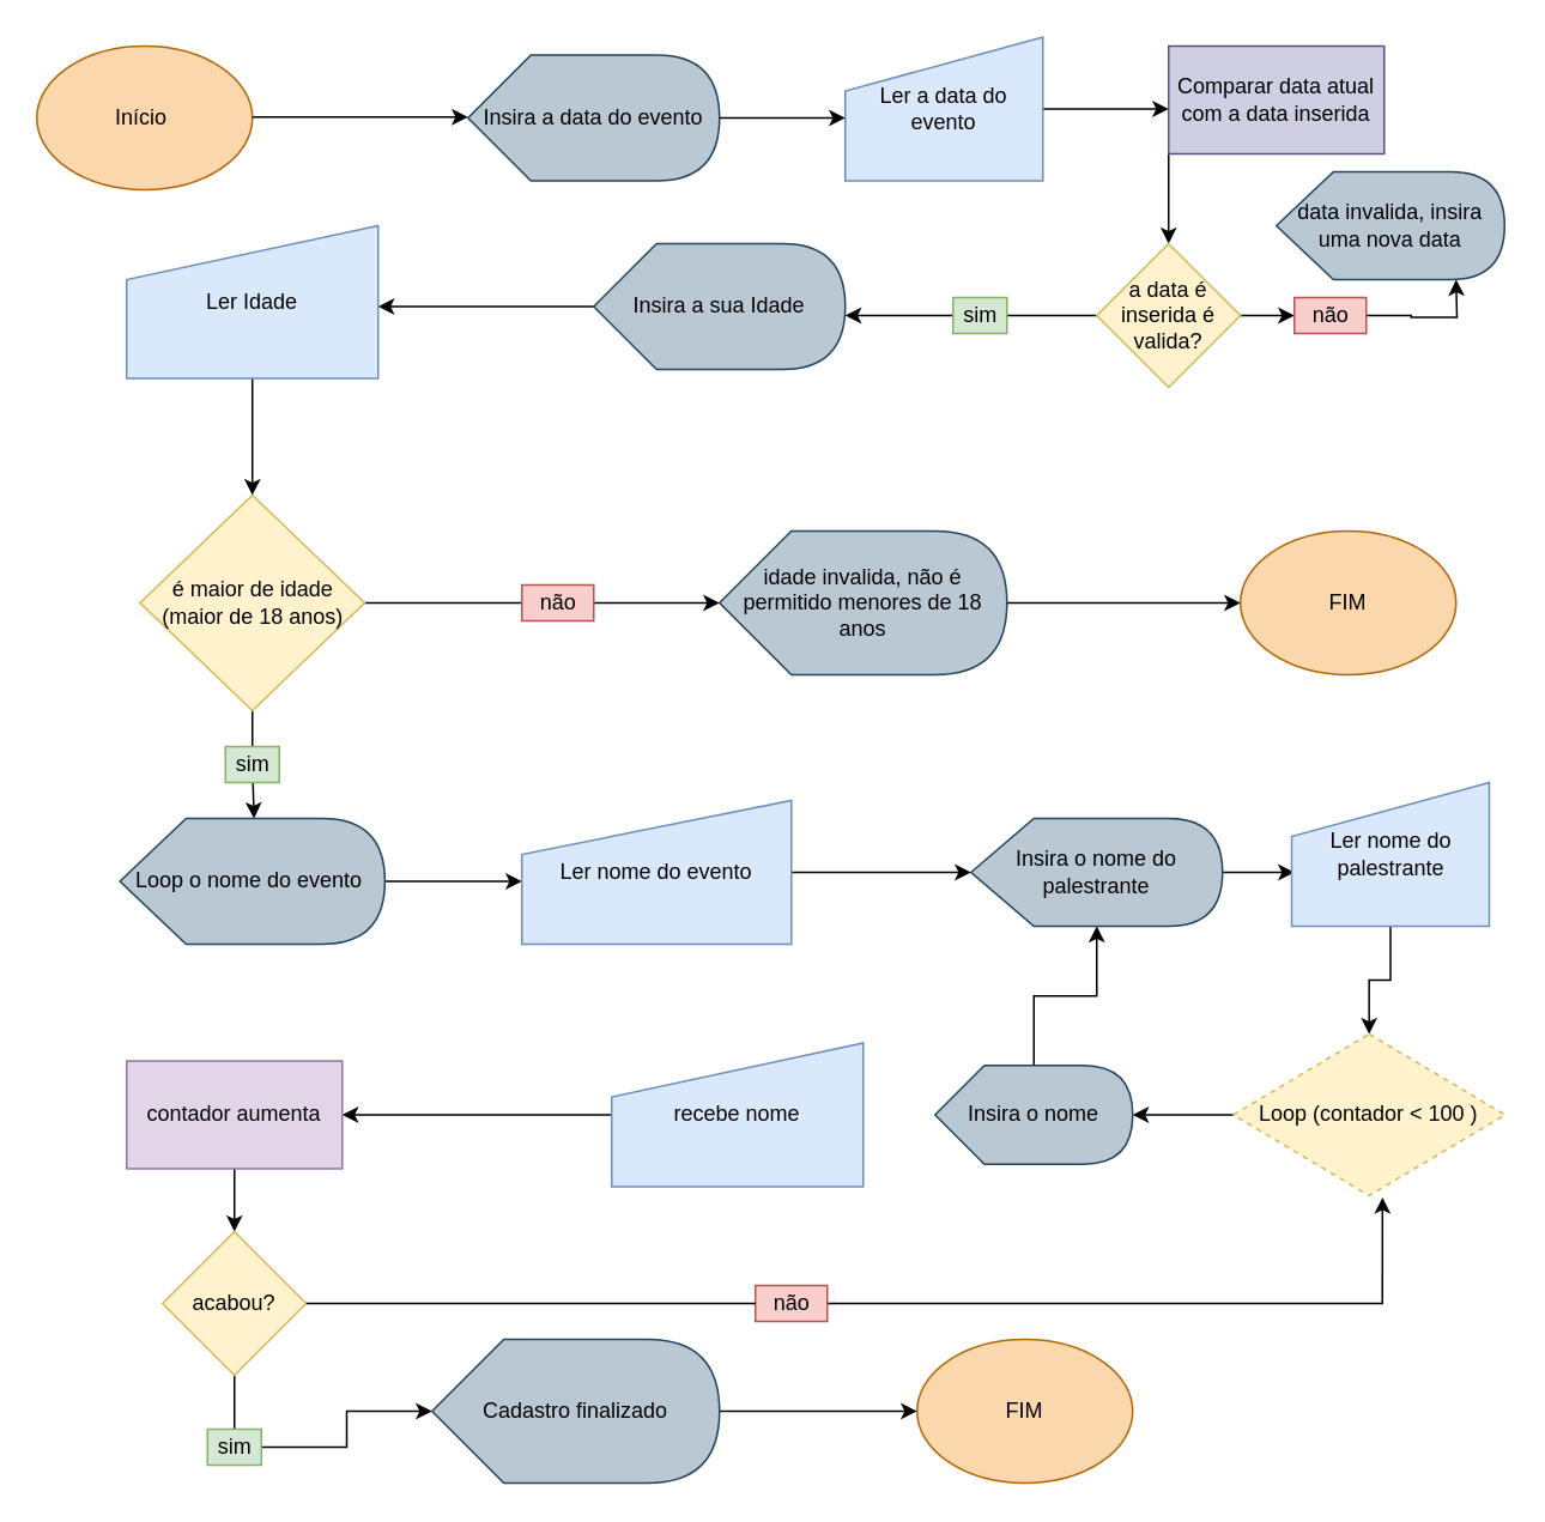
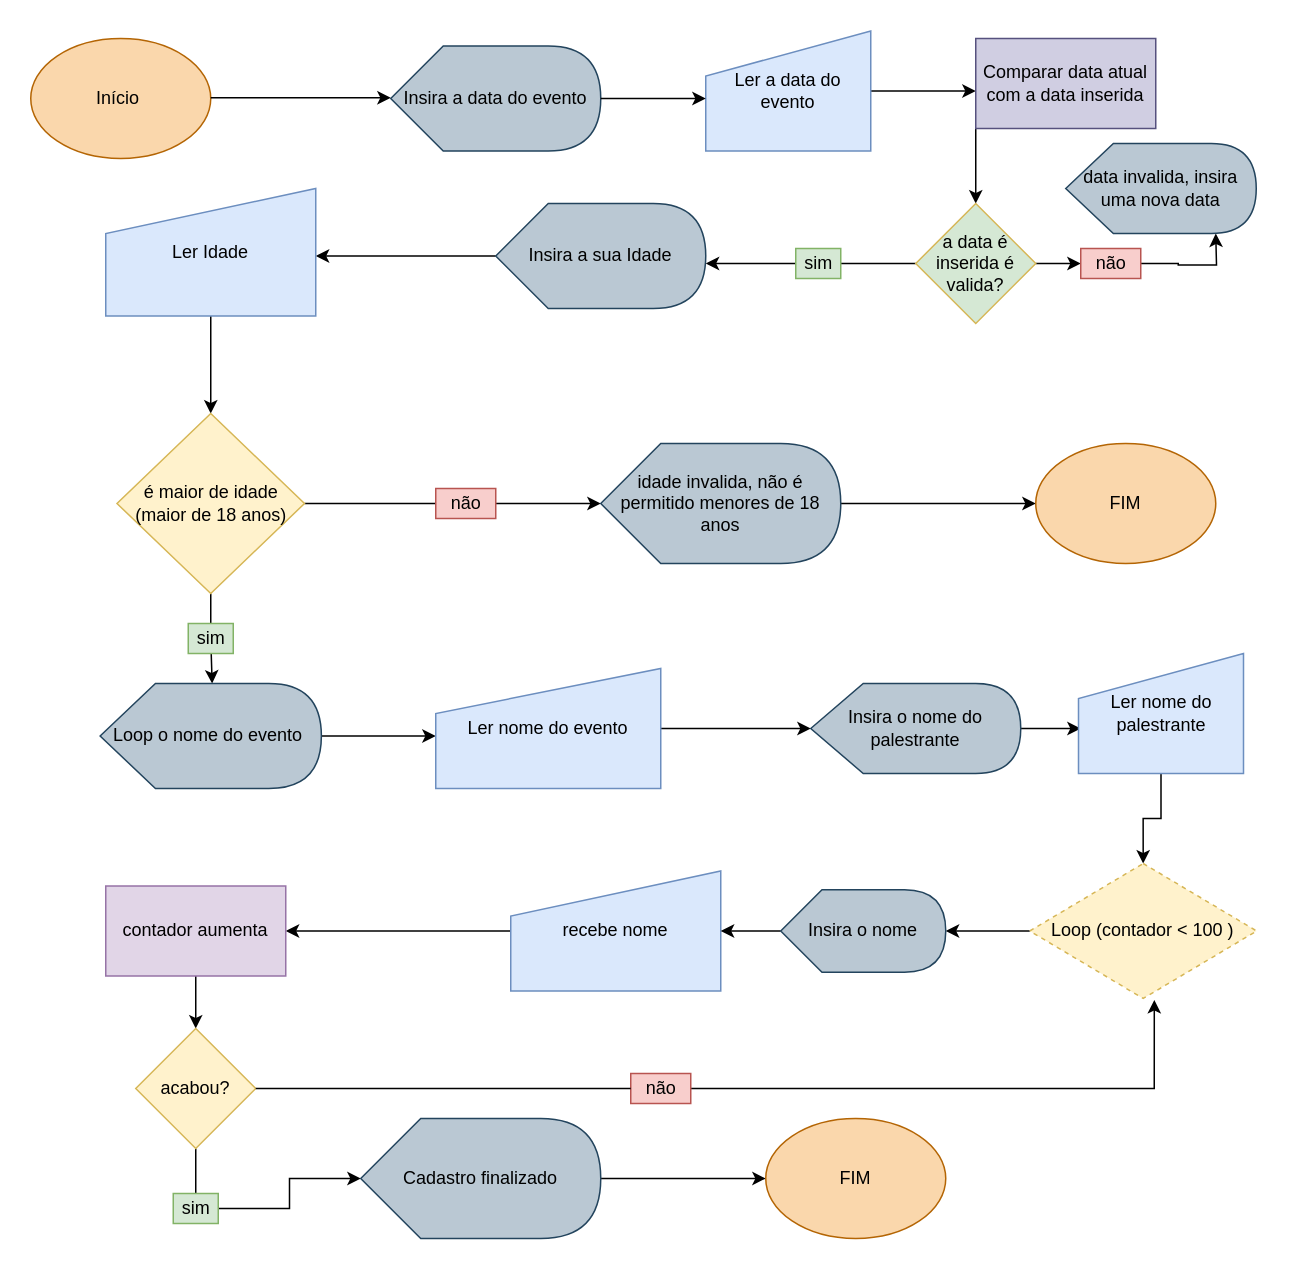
  <mxCell id="0" />
  <mxCell id="1" parent="0" />
  <mxCell id="2" value="Início&amp;nbsp;" style="ellipse;whiteSpace=wrap;html=1;fillColor=#fad7ac;strokeColor=#b46504;" vertex="1" parent="1"><mxGeometry x="20" y="25" width="120" height="80" as="geometry" /></mxCell>
  <mxCell id="3" value="" style="endArrow=classic;html=1;rounded=0;" edge="1" parent="1"><mxGeometry width="50" height="50" relative="1" as="geometry"><mxPoint x="140" y="64.5" as="sourcePoint" /><mxPoint x="260" y="64.5" as="targetPoint" /><Array as="points"><mxPoint x="140" y="64.5" /></Array></mxGeometry></mxCell>
  <mxCell id="4" value="Insira a data do evento" style="shape=display;whiteSpace=wrap;html=1;fillColor=#bac8d3;strokeColor=#23445d;" vertex="1" parent="1"><mxGeometry x="260" y="30" width="140" height="70" as="geometry" /></mxCell>
  <mxCell id="5" style="edgeStyle=orthogonalEdgeStyle;rounded=0;orthogonalLoop=1;jettySize=auto;html=1;exitX=1;exitY=0.5;exitDx=0;exitDy=0;" edge="1" parent="1" source="6"><mxGeometry relative="1" as="geometry"><mxPoint x="650" y="60" as="targetPoint" /></mxGeometry></mxCell>
  <mxCell id="6" value="Ler a data do evento" style="shape=manualInput;whiteSpace=wrap;html=1;fillColor=#dae8fc;strokeColor=#6c8ebf;" vertex="1" parent="1"><mxGeometry x="470" y="20" width="110" height="80" as="geometry" /></mxCell>
  <mxCell id="7" value="" style="endArrow=classic;html=1;rounded=0;" edge="1" parent="1" source="4"><mxGeometry width="50" height="50" relative="1" as="geometry"><mxPoint x="410" y="95" as="sourcePoint" /><mxPoint x="470" y="65" as="targetPoint" /></mxGeometry></mxCell>
  <mxCell id="8" style="edgeStyle=orthogonalEdgeStyle;rounded=0;orthogonalLoop=1;jettySize=auto;html=1;exitX=0;exitY=1;exitDx=0;exitDy=0;" edge="1" parent="1" source="9"><mxGeometry relative="1" as="geometry"><mxPoint x="650" y="135" as="targetPoint" /></mxGeometry></mxCell>
  <mxCell id="9" value="Comparar data atual com a data inserida" style="rounded=0;whiteSpace=wrap;html=1;fillColor=#d0cee2;strokeColor=#56517e;" vertex="1" parent="1"><mxGeometry x="650" y="25" width="120" height="60" as="geometry" /></mxCell>
  <mxCell id="10" style="edgeStyle=orthogonalEdgeStyle;rounded=0;orthogonalLoop=1;jettySize=auto;html=1;exitX=0;exitY=0.5;exitDx=0;exitDy=0;" edge="1" parent="1" source="12"><mxGeometry relative="1" as="geometry"><mxPoint x="470" y="175" as="targetPoint" /><Array as="points"><mxPoint x="480" y="175" /></Array></mxGeometry></mxCell>
  <mxCell id="11" style="edgeStyle=orthogonalEdgeStyle;rounded=0;orthogonalLoop=1;jettySize=auto;html=1;exitX=1;exitY=0.5;exitDx=0;exitDy=0;" edge="1" parent="1" source="12"><mxGeometry relative="1" as="geometry"><mxPoint x="720" y="175" as="targetPoint" /></mxGeometry></mxCell>
- <mxCell id="12" value="a data é inserida é valida?" style="rhombus;whiteSpace=wrap;html=1;fillColor=#fff2cc;strokeColor=#d6b656;" vertex="1" parent="1"><mxGeometry x="610" y="135" width="80" height="80" as="geometry" /></mxCell>
+ <mxCell id="12" value="a data é inserida é valida?" style="rhombus;whiteSpace=wrap;html=1;fillColor=#d5e8d4;strokeColor=#d6b656;" vertex="1" parent="1"><mxGeometry x="610" y="135" width="80" height="80" as="geometry" /></mxCell>
  <mxCell id="13" value="sim&lt;br&gt;" style="text;html=1;align=center;verticalAlign=middle;resizable=0;points=[];autosize=1;strokeColor=#82b366;fillColor=#d5e8d4;" vertex="1" parent="1"><mxGeometry x="530" y="165" width="30" height="20" as="geometry" /></mxCell>
  <mxCell id="14" style="edgeStyle=orthogonalEdgeStyle;rounded=0;orthogonalLoop=1;jettySize=auto;html=1;" edge="1" parent="1" source="15"><mxGeometry relative="1" as="geometry"><mxPoint x="810" y="155" as="targetPoint" /></mxGeometry></mxCell>
  <mxCell id="15" value="não" style="text;html=1;align=center;verticalAlign=middle;resizable=0;points=[];autosize=1;strokeColor=#b85450;fillColor=#f8cecc;" vertex="1" parent="1"><mxGeometry x="720" y="165" width="40" height="20" as="geometry" /></mxCell>
  <mxCell id="16" value="data invalida, insira uma nova data" style="shape=display;whiteSpace=wrap;html=1;fillColor=#bac8d3;strokeColor=#23445d;" vertex="1" parent="1"><mxGeometry x="710" y="95" width="127" height="60" as="geometry" /></mxCell>
  <mxCell id="17" style="edgeStyle=orthogonalEdgeStyle;rounded=0;orthogonalLoop=1;jettySize=auto;html=1;" edge="1" parent="1" source="18"><mxGeometry relative="1" as="geometry"><mxPoint x="210" y="170" as="targetPoint" /></mxGeometry></mxCell>
  <mxCell id="18" value="Insira a sua Idade" style="shape=display;whiteSpace=wrap;html=1;fillColor=#bac8d3;strokeColor=#23445d;" vertex="1" parent="1"><mxGeometry x="330" y="135" width="140" height="70" as="geometry" /></mxCell>
  <mxCell id="19" style="edgeStyle=orthogonalEdgeStyle;rounded=0;orthogonalLoop=1;jettySize=auto;html=1;exitX=0.5;exitY=1;exitDx=0;exitDy=0;" edge="1" parent="1" source="20"><mxGeometry relative="1" as="geometry"><mxPoint x="140" y="275" as="targetPoint" /></mxGeometry></mxCell>
  <mxCell id="20" value="Ler Idade" style="shape=manualInput;whiteSpace=wrap;html=1;fillColor=#dae8fc;strokeColor=#6c8ebf;" vertex="1" parent="1"><mxGeometry x="70" y="125" width="140" height="85" as="geometry" /></mxCell>
  <mxCell id="21" style="edgeStyle=orthogonalEdgeStyle;rounded=0;orthogonalLoop=1;jettySize=auto;html=1;exitX=1;exitY=0.5;exitDx=0;exitDy=0;exitPerimeter=0;entryX=1;entryY=0.5;entryDx=0;entryDy=0;" edge="1" parent="1" source="24" target="24"><mxGeometry relative="1" as="geometry"><mxPoint x="290" y="335" as="targetPoint" /></mxGeometry></mxCell>
  <mxCell id="22" style="edgeStyle=orthogonalEdgeStyle;rounded=0;orthogonalLoop=1;jettySize=auto;html=1;entryX=0;entryY=0.5;entryDx=0;entryDy=0;entryPerimeter=0;" edge="1" parent="1" source="24" target="27"><mxGeometry relative="1" as="geometry" /></mxCell>
  <mxCell id="23" style="edgeStyle=orthogonalEdgeStyle;rounded=0;orthogonalLoop=1;jettySize=auto;html=1;entryX=0;entryY=0;entryDx=74.688;entryDy=0;entryPerimeter=0;" edge="1" parent="1" source="24" target="30"><mxGeometry relative="1" as="geometry" /></mxCell>
  <mxCell id="24" value="é maior de idade (maior de 18 anos)" style="rhombus;whiteSpace=wrap;html=1;fillColor=#fff2cc;strokeColor=#d6b656;" vertex="1" parent="1"><mxGeometry x="77.5" y="275" width="125" height="120" as="geometry" /></mxCell>
  <mxCell id="25" value="não" style="text;html=1;align=center;verticalAlign=middle;resizable=0;points=[];autosize=1;strokeColor=#b85450;fillColor=#f8cecc;" vertex="1" parent="1"><mxGeometry x="290" y="325" width="40" height="20" as="geometry" /></mxCell>
  <mxCell id="26" style="edgeStyle=orthogonalEdgeStyle;rounded=0;orthogonalLoop=1;jettySize=auto;html=1;exitX=1;exitY=0.5;exitDx=0;exitDy=0;exitPerimeter=0;entryX=0;entryY=0.5;entryDx=0;entryDy=0;" edge="1" parent="1" source="27" target="28"><mxGeometry relative="1" as="geometry"><mxPoint x="660" y="335" as="targetPoint" /></mxGeometry></mxCell>
  <mxCell id="27" value="idade invalida, não é permitido menores de 18 anos" style="shape=display;whiteSpace=wrap;html=1;fillColor=#bac8d3;strokeColor=#23445d;" vertex="1" parent="1"><mxGeometry x="400" y="295" width="160" height="80" as="geometry" /></mxCell>
  <mxCell id="28" value="FIM" style="ellipse;whiteSpace=wrap;html=1;fillColor=#fad7ac;strokeColor=#b46504;" vertex="1" parent="1"><mxGeometry x="690" y="295" width="120" height="80" as="geometry" /></mxCell>
  <mxCell id="29" style="edgeStyle=orthogonalEdgeStyle;rounded=0;orthogonalLoop=1;jettySize=auto;html=1;" edge="1" parent="1" source="30"><mxGeometry relative="1" as="geometry"><mxPoint x="290" y="490" as="targetPoint" /></mxGeometry></mxCell>
  <mxCell id="30" value="Loop o nome do evento&amp;nbsp;" style="shape=display;whiteSpace=wrap;html=1;fillColor=#bac8d3;strokeColor=#23445d;" vertex="1" parent="1"><mxGeometry x="66.25" y="455" width="147.5" height="70" as="geometry" /></mxCell>
  <mxCell id="31" style="edgeStyle=orthogonalEdgeStyle;rounded=0;orthogonalLoop=1;jettySize=auto;html=1;" edge="1" parent="1" source="32"><mxGeometry relative="1" as="geometry"><mxPoint x="540" y="485" as="targetPoint" /></mxGeometry></mxCell>
  <mxCell id="32" value="Ler nome do evento" style="shape=manualInput;whiteSpace=wrap;html=1;fillColor=#dae8fc;strokeColor=#6c8ebf;" vertex="1" parent="1"><mxGeometry x="290" y="445" width="150" height="80" as="geometry" /></mxCell>
  <mxCell id="33" style="edgeStyle=orthogonalEdgeStyle;rounded=0;orthogonalLoop=1;jettySize=auto;html=1;exitX=1;exitY=0.5;exitDx=0;exitDy=0;exitPerimeter=0;" edge="1" parent="1" source="34"><mxGeometry relative="1" as="geometry"><mxPoint x="720" y="485" as="targetPoint" /></mxGeometry></mxCell>
  <mxCell id="34" value="Insira o nome do palestrante" style="shape=display;whiteSpace=wrap;html=1;fillColor=#bac8d3;strokeColor=#23445d;" vertex="1" parent="1"><mxGeometry x="540" y="455" width="140" height="60" as="geometry" /></mxCell>
  <mxCell id="35" style="edgeStyle=orthogonalEdgeStyle;rounded=0;orthogonalLoop=1;jettySize=auto;html=1;entryX=0.5;entryY=0;entryDx=0;entryDy=0;" edge="1" parent="1" source="36" target="40"><mxGeometry relative="1" as="geometry" /></mxCell>
  <mxCell id="36" value="Ler nome do palestrante" style="shape=manualInput;whiteSpace=wrap;html=1;fillColor=#dae8fc;strokeColor=#6c8ebf;" vertex="1" parent="1"><mxGeometry x="718.5" y="435" width="110" height="80" as="geometry" /></mxCell>
  <mxCell id="37" style="edgeStyle=orthogonalEdgeStyle;rounded=0;orthogonalLoop=1;jettySize=auto;html=1;exitX=0;exitY=0.5;exitDx=0;exitDy=0;entryX=1;entryY=0.5;entryDx=0;entryDy=0;startArrow=none;" edge="1" parent="1" source="53"><mxGeometry relative="1" as="geometry"><mxPoint x="370" y="620" as="sourcePoint" /><mxPoint x="190" y="620" as="targetPoint" /></mxGeometry></mxCell>
  <mxCell id="38" value="sim&lt;br&gt;" style="text;html=1;align=center;verticalAlign=middle;resizable=0;points=[];autosize=1;strokeColor=#82b366;fillColor=#d5e8d4;" vertex="1" parent="1"><mxGeometry x="125" y="415" width="30" height="20" as="geometry" /></mxCell>
  <mxCell id="39" style="edgeStyle=orthogonalEdgeStyle;rounded=0;orthogonalLoop=1;jettySize=auto;html=1;" edge="1" parent="1" source="40"><mxGeometry relative="1" as="geometry"><mxPoint x="630" y="620" as="targetPoint" /></mxGeometry></mxCell>
  <mxCell id="40" value="&lt;span&gt;Loop (contador &amp;lt; 100 )&lt;/span&gt;" style="rhombus;whiteSpace=wrap;html=1;fillColor=#fff2cc;strokeColor=#d6b656;dashed=1;" vertex="1" parent="1"><mxGeometry x="686" y="575" width="151.25" height="90" as="geometry" /></mxCell>
  <mxCell id="41" style="edgeStyle=orthogonalEdgeStyle;rounded=0;orthogonalLoop=1;jettySize=auto;html=1;" edge="1" parent="1" source="42"><mxGeometry relative="1" as="geometry"><mxPoint x="130" y="685" as="targetPoint" /></mxGeometry></mxCell>
  <mxCell id="42" value="contador aumenta" style="rounded=0;whiteSpace=wrap;html=1;fillColor=#e1d5e7;strokeColor=#9673a6;" vertex="1" parent="1"><mxGeometry x="70" y="590" width="120" height="60" as="geometry" /></mxCell>
  <mxCell id="43" style="edgeStyle=orthogonalEdgeStyle;rounded=0;orthogonalLoop=1;jettySize=auto;html=1;startArrow=none;entryX=0.549;entryY=1.011;entryDx=0;entryDy=0;entryPerimeter=0;" edge="1" parent="1" source="46" target="40"><mxGeometry relative="1" as="geometry"><mxPoint x="290" y="725" as="targetPoint" /></mxGeometry></mxCell>
  <mxCell id="44" style="edgeStyle=orthogonalEdgeStyle;rounded=0;orthogonalLoop=1;jettySize=auto;html=1;entryX=0.5;entryY=0.5;entryDx=0;entryDy=0;entryPerimeter=0;" edge="1" parent="1" source="45" target="49"><mxGeometry relative="1" as="geometry" /></mxCell>
  <mxCell id="45" value="acabou?" style="rhombus;whiteSpace=wrap;html=1;fillColor=#fff2cc;strokeColor=#d6b656;" vertex="1" parent="1"><mxGeometry x="90" y="685" width="80" height="80" as="geometry" /></mxCell>
  <mxCell id="46" value="não" style="text;html=1;align=center;verticalAlign=middle;resizable=0;points=[];autosize=1;strokeColor=#b85450;fillColor=#f8cecc;" vertex="1" parent="1"><mxGeometry x="420" y="715" width="40" height="20" as="geometry" /></mxCell>
  <mxCell id="47" value="" style="edgeStyle=orthogonalEdgeStyle;rounded=0;orthogonalLoop=1;jettySize=auto;html=1;endArrow=none;" edge="1" parent="1" source="45" target="46"><mxGeometry relative="1" as="geometry"><mxPoint x="240" y="725" as="targetPoint" /><mxPoint x="170" y="725" as="sourcePoint" /></mxGeometry></mxCell>
  <mxCell id="48" style="edgeStyle=orthogonalEdgeStyle;rounded=0;orthogonalLoop=1;jettySize=auto;html=1;" edge="1" parent="1" source="49" target="51"><mxGeometry relative="1" as="geometry" /></mxCell>
  <mxCell id="49" value="sim&lt;br&gt;" style="text;html=1;align=center;verticalAlign=middle;resizable=0;points=[];autosize=1;strokeColor=#82b366;fillColor=#d5e8d4;" vertex="1" parent="1"><mxGeometry x="115" y="795" width="30" height="20" as="geometry" /></mxCell>
  <mxCell id="50" style="edgeStyle=orthogonalEdgeStyle;rounded=0;orthogonalLoop=1;jettySize=auto;html=1;" edge="1" parent="1" source="51"><mxGeometry relative="1" as="geometry"><mxPoint x="510" y="785" as="targetPoint" /></mxGeometry></mxCell>
  <mxCell id="51" value="Cadastro finalizado" style="shape=display;whiteSpace=wrap;html=1;fillColor=#bac8d3;strokeColor=#23445d;" vertex="1" parent="1"><mxGeometry x="240" y="745" width="160" height="80" as="geometry" /></mxCell>
  <mxCell id="52" value="FIM" style="ellipse;whiteSpace=wrap;html=1;fillColor=#fad7ac;strokeColor=#b46504;" vertex="1" parent="1"><mxGeometry x="510" y="745" width="120" height="80" as="geometry" /></mxCell>
  <mxCell id="53" value="recebe nome" style="shape=manualInput;whiteSpace=wrap;html=1;fillColor=#dae8fc;strokeColor=#6c8ebf;" vertex="1" parent="1"><mxGeometry x="340" y="580" width="140" height="80" as="geometry" /></mxCell>
- <mxCell id="54" style="edgeStyle=orthogonalEdgeStyle;rounded=0;orthogonalLoop=1;jettySize=auto;html=1;" edge="1" parent="1" source="55" target="34"><mxGeometry relative="1" as="geometry" /></mxCell>
+ <mxCell id="54" style="edgeStyle=orthogonalEdgeStyle;rounded=0;orthogonalLoop=1;jettySize=auto;html=1;entryX=1;entryY=0.5;entryDx=0;entryDy=0;" edge="1" parent="1" source="55" target="53"><mxGeometry relative="1" as="geometry" /></mxCell>
  <mxCell id="55" value="Insira o nome" style="shape=display;whiteSpace=wrap;html=1;fillColor=#bac8d3;strokeColor=#23445d;" vertex="1" parent="1"><mxGeometry x="520" y="592.5" width="110" height="55" as="geometry" /></mxCell>
